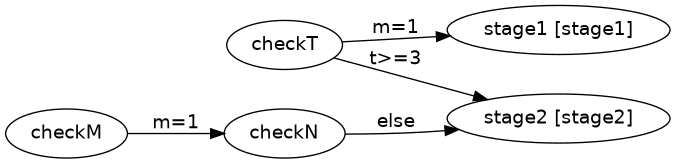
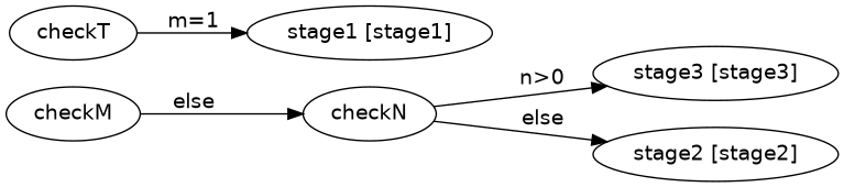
  digraph {
    fontname="DejaVu Sans"
    rankdir=LR
    node [fontname="DejaVu Sans"]
    edge [fontname="DejaVu Sans"]
    n1 [label=checkN]
+   n2 [label="stage3 [stage3]"]
    n3 [label="stage2 [stage2]"]
    n4 [label=checkT]
    n5 [label="stage1 [stage1]"]
    n6 [label=checkM]
+   n1 -> n2 [label="n>0"]
    n1 -> n3 [label=else]
-   n4 -> n3 [label="t>=3"]
    n4 -> n5 [label="m=1"]
-   n6 -> n1 [label="m=1"]
+   n6 -> n1 [label=else]
  }
